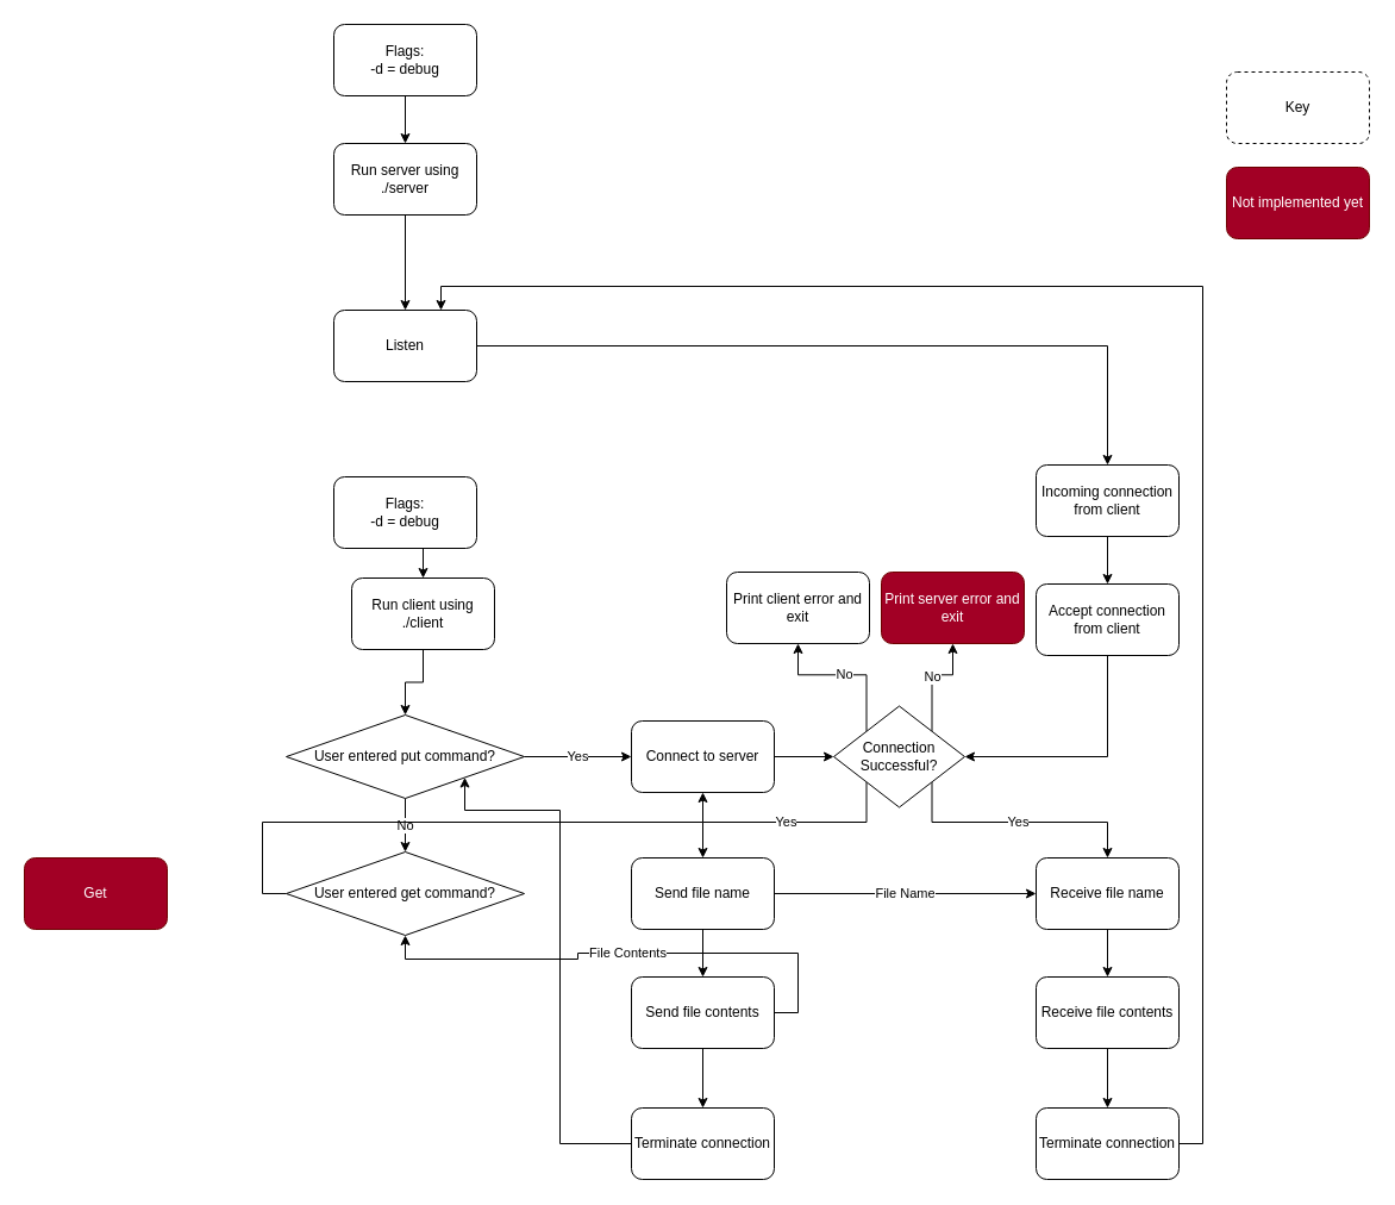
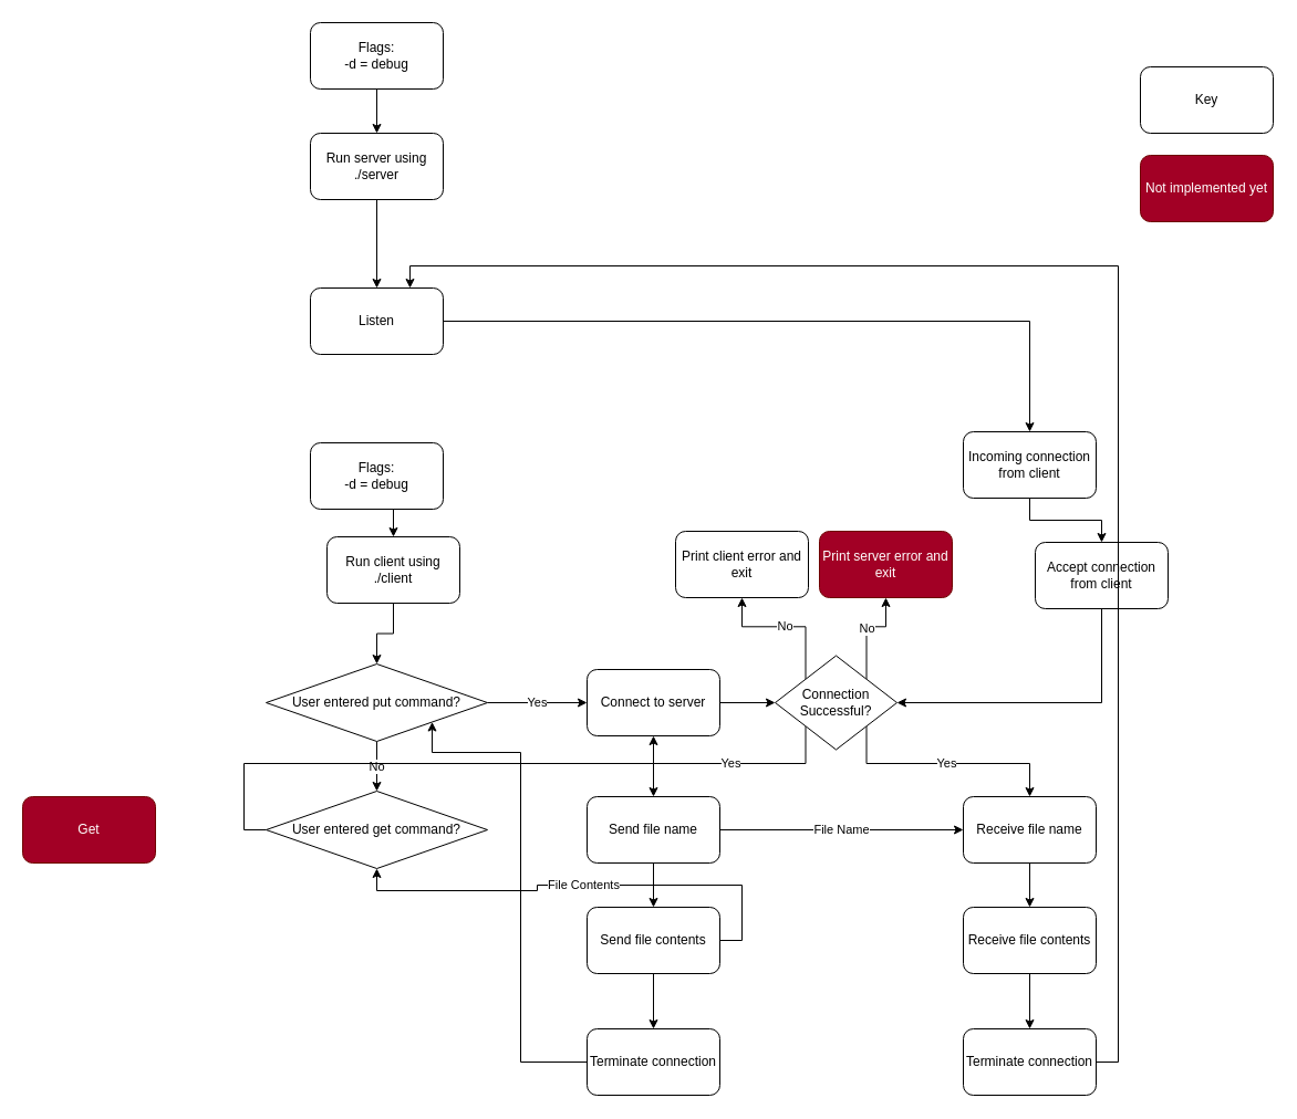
  <mxCell id="0" />
  <mxCell id="1" parent="0" />
  <mxCell id="2" style="edgeStyle=orthogonalEdgeStyle;rounded=0;orthogonalLoop=1;jettySize=auto;html=1;exitX=0.5;exitY=1;exitDx=0;exitDy=0;entryX=0.5;entryY=0;entryDx=0;entryDy=0;" edge="1" parent="1" source="3" target="14"><mxGeometry relative="1" as="geometry" /></mxCell>
  <mxCell id="3" value="Run server using ./server" style="rounded=1;whiteSpace=wrap;html=1;" vertex="1" parent="1"><mxGeometry x="280" y="120" width="120" height="60" as="geometry" /></mxCell>
  <mxCell id="4" style="edgeStyle=orthogonalEdgeStyle;rounded=0;orthogonalLoop=1;jettySize=auto;html=1;exitX=0.5;exitY=1;exitDx=0;exitDy=0;entryX=0.5;entryY=0;entryDx=0;entryDy=0;" edge="1" parent="1" source="5" target="12"><mxGeometry relative="1" as="geometry" /></mxCell>
  <mxCell id="5" value="Run client using ./client" style="rounded=1;whiteSpace=wrap;html=1;" vertex="1" parent="1"><mxGeometry x="295" y="485" width="120" height="60" as="geometry" /></mxCell>
  <mxCell id="6" style="edgeStyle=orthogonalEdgeStyle;rounded=0;orthogonalLoop=1;jettySize=auto;html=1;exitX=0.5;exitY=1;exitDx=0;exitDy=0;entryX=0.5;entryY=0;entryDx=0;entryDy=0;" edge="1" parent="1" source="7" target="3"><mxGeometry relative="1" as="geometry" /></mxCell>
  <mxCell id="7" value="Flags:&lt;div&gt;-d = debug&lt;/div&gt;" style="rounded=1;whiteSpace=wrap;html=1;" vertex="1" parent="1"><mxGeometry x="280" y="20" width="120" height="60" as="geometry" /></mxCell>
  <mxCell id="8" style="edgeStyle=orthogonalEdgeStyle;rounded=0;orthogonalLoop=1;jettySize=auto;html=1;exitX=0.5;exitY=1;exitDx=0;exitDy=0;entryX=0.5;entryY=0;entryDx=0;entryDy=0;" edge="1" parent="1" source="9" target="5"><mxGeometry relative="1" as="geometry" /></mxCell>
  <mxCell id="9" value="Flags:&lt;div&gt;-d = debug&lt;/div&gt;" style="rounded=1;whiteSpace=wrap;html=1;" vertex="1" parent="1"><mxGeometry x="280" y="400" width="120" height="60" as="geometry" /></mxCell>
  <mxCell id="10" value="Yes" style="edgeStyle=orthogonalEdgeStyle;rounded=0;orthogonalLoop=1;jettySize=auto;html=1;exitX=1;exitY=0.5;exitDx=0;exitDy=0;entryX=0;entryY=0.5;entryDx=0;entryDy=0;" edge="1" parent="1" source="12" target="16"><mxGeometry relative="1" as="geometry" /></mxCell>
  <mxCell id="11" value="No" style="edgeStyle=orthogonalEdgeStyle;rounded=0;orthogonalLoop=1;jettySize=auto;html=1;exitX=0.5;exitY=1;exitDx=0;exitDy=0;entryX=0.5;entryY=0;entryDx=0;entryDy=0;" edge="1" parent="1" source="12" target="45"><mxGeometry relative="1" as="geometry" /></mxCell>
  <mxCell id="12" value="User entered put command?" style="rhombus;whiteSpace=wrap;html=1;" vertex="1" parent="1"><mxGeometry x="240" y="600" width="200" height="70" as="geometry" /></mxCell>
  <mxCell id="13" style="edgeStyle=orthogonalEdgeStyle;rounded=0;orthogonalLoop=1;jettySize=auto;html=1;exitX=1;exitY=0.5;exitDx=0;exitDy=0;entryX=0.5;entryY=0;entryDx=0;entryDy=0;" edge="1" parent="1" source="14" target="31"><mxGeometry relative="1" as="geometry" /></mxCell>
  <mxCell id="14" value="Listen" style="rounded=1;whiteSpace=wrap;html=1;" vertex="1" parent="1"><mxGeometry x="280" y="260" width="120" height="60" as="geometry" /></mxCell>
  <mxCell id="15" style="edgeStyle=orthogonalEdgeStyle;rounded=0;orthogonalLoop=1;jettySize=auto;html=1;exitX=1;exitY=0.5;exitDx=0;exitDy=0;entryX=0;entryY=0.5;entryDx=0;entryDy=0;" edge="1" parent="1" source="16" target="23"><mxGeometry relative="1" as="geometry" /></mxCell>
  <mxCell id="16" value="Connect to server" style="rounded=1;whiteSpace=wrap;html=1;" vertex="1" parent="1"><mxGeometry x="530" y="605" width="120" height="60" as="geometry" /></mxCell>
  <mxCell id="17" style="edgeStyle=orthogonalEdgeStyle;rounded=0;orthogonalLoop=1;jettySize=auto;html=1;exitX=0.5;exitY=1;exitDx=0;exitDy=0;entryX=1;entryY=0.5;entryDx=0;entryDy=0;" edge="1" parent="1" source="18" target="23"><mxGeometry relative="1" as="geometry" /></mxCell>
- <mxCell id="18" value="Accept connection from client" style="rounded=1;whiteSpace=wrap;html=1;" vertex="1" parent="1"><mxGeometry x="870" y="490" width="120" height="60" as="geometry" /></mxCell>
+ <mxCell id="18" value="Accept connection from client" style="rounded=1;whiteSpace=wrap;html=1;" vertex="1" parent="1"><mxGeometry x="935" y="490" width="120" height="60" as="geometry" /></mxCell>
  <mxCell id="19" value="No" style="edgeStyle=orthogonalEdgeStyle;rounded=0;orthogonalLoop=1;jettySize=auto;html=1;exitX=0;exitY=0;exitDx=0;exitDy=0;" edge="1" parent="1" source="23" target="24"><mxGeometry relative="1" as="geometry"><mxPoint x="755" y="540" as="targetPoint" /></mxGeometry></mxCell>
  <mxCell id="20" value="Yes" style="edgeStyle=orthogonalEdgeStyle;rounded=0;orthogonalLoop=1;jettySize=auto;html=1;exitX=0;exitY=1;exitDx=0;exitDy=0;entryX=0.5;entryY=0;entryDx=0;entryDy=0;" edge="1" parent="1" source="23" target="27"><mxGeometry relative="1" as="geometry"><Array as="points"><mxPoint x="728" y="690" /><mxPoint y="690" x="590" /></Array></mxGeometry></mxCell>
  <mxCell id="21" value="Yes" style="edgeStyle=orthogonalEdgeStyle;rounded=0;orthogonalLoop=1;jettySize=auto;html=1;exitX=1;exitY=1;exitDx=0;exitDy=0;entryX=0.5;entryY=0;entryDx=0;entryDy=0;" edge="1" parent="1" source="23" target="29"><mxGeometry relative="1" as="geometry"><Array as="points"><mxPoint x="783" y="690" /><mxPoint x="930" y="690" /></Array></mxGeometry></mxCell>
  <mxCell id="22" value="No" style="edgeStyle=orthogonalEdgeStyle;rounded=0;orthogonalLoop=1;jettySize=auto;html=1;exitX=1;exitY=0;exitDx=0;exitDy=0;entryX=0.5;entryY=1;entryDx=0;entryDy=0;" edge="1" parent="1" source="23" target="32"><mxGeometry relative="1" as="geometry" /></mxCell>
  <mxCell id="23" value="Connection Successful?" style="rhombus;whiteSpace=wrap;html=1;" vertex="1" parent="1"><mxGeometry x="700" y="592.5" width="110" height="85" as="geometry" /></mxCell>
  <mxCell id="24" value="Print client error and exit" style="rounded=1;whiteSpace=wrap;html=1;" vertex="1" parent="1"><mxGeometry x="610" y="480" width="120" height="60" as="geometry" /></mxCell>
  <mxCell id="25" value="File Name" style="edgeStyle=orthogonalEdgeStyle;rounded=0;orthogonalLoop=1;jettySize=auto;html=1;exitX=1;exitY=0.5;exitDx=0;exitDy=0;entryX=0;entryY=0.5;entryDx=0;entryDy=0;" edge="1" parent="1" source="27" target="29"><mxGeometry relative="1" as="geometry" /></mxCell>
  <mxCell id="26" style="edgeStyle=orthogonalEdgeStyle;rounded=0;orthogonalLoop=1;jettySize=auto;html=1;exitX=0.5;exitY=1;exitDx=0;exitDy=0;entryX=0.5;entryY=0;entryDx=0;entryDy=0;" edge="1" parent="1" source="27" target="37"><mxGeometry relative="1" as="geometry" /></mxCell>
  <mxCell id="27" value="Send file name" style="rounded=1;whiteSpace=wrap;html=1;" vertex="1" parent="1"><mxGeometry x="530" y="720" width="120" height="60" as="geometry" /></mxCell>
  <mxCell id="28" style="edgeStyle=orthogonalEdgeStyle;rounded=0;orthogonalLoop=1;jettySize=auto;html=1;exitX=0.5;exitY=1;exitDx=0;exitDy=0;entryX=0.5;entryY=0;entryDx=0;entryDy=0;" edge="1" parent="1" source="29" target="39"><mxGeometry relative="1" as="geometry" /></mxCell>
  <mxCell id="29" value="Receive file name" style="rounded=1;whiteSpace=wrap;html=1;" vertex="1" parent="1"><mxGeometry x="870" y="720" width="120" height="60" as="geometry" /></mxCell>
  <mxCell id="30" style="edgeStyle=orthogonalEdgeStyle;rounded=0;orthogonalLoop=1;jettySize=auto;html=1;exitX=0.5;exitY=1;exitDx=0;exitDy=0;entryX=0.5;entryY=0;entryDx=0;entryDy=0;" edge="1" parent="1" source="31" target="18"><mxGeometry relative="1" as="geometry" /></mxCell>
  <mxCell id="31" value="Incoming connection from client" style="rounded=1;whiteSpace=wrap;html=1;" vertex="1" parent="1"><mxGeometry x="870" y="390" width="120" height="60" as="geometry" /></mxCell>
  <mxCell id="32" value="Print server error and exit" style="rounded=1;whiteSpace=wrap;html=1;fillColor=#a20025;fontColor=#ffffff;strokeColor=#6F0000;" vertex="1" parent="1"><mxGeometry x="740" y="480" width="120" height="60" as="geometry" /></mxCell>
- <mxCell id="33" value="Key" style="rounded=1;whiteSpace=wrap;html=1;dashed=1;" vertex="1" parent="1"><mxGeometry x="1030" y="60" width="120" height="60" as="geometry" /></mxCell>
+ <mxCell id="33" value="Key" style="rounded=1;whiteSpace=wrap;html=1;" vertex="1" parent="1"><mxGeometry x="1030" y="60" width="120" height="60" as="geometry" /></mxCell>
  <mxCell id="34" value="Not implemented yet" style="rounded=1;whiteSpace=wrap;html=1;fillColor=#a20025;fontColor=#ffffff;strokeColor=#6F0000;" vertex="1" parent="1"><mxGeometry x="1030" y="140" width="120" height="60" as="geometry" /></mxCell>
  <mxCell id="35" value="File Contents" style="edgeStyle=orthogonalEdgeStyle;rounded=0;orthogonalLoop=1;jettySize=auto;html=1;exitX=1;exitY=0.5;exitDx=0;exitDy=0;" edge="1" parent="1" source="37" target="45"><mxGeometry relative="1" as="geometry" /></mxCell>
  <mxCell id="36" style="edgeStyle=orthogonalEdgeStyle;rounded=0;orthogonalLoop=1;jettySize=auto;html=1;exitX=0.5;exitY=1;exitDx=0;exitDy=0;entryX=0.5;entryY=0;entryDx=0;entryDy=0;" edge="1" parent="1" source="37" target="41"><mxGeometry relative="1" as="geometry" /></mxCell>
  <mxCell id="37" value="Send file contents" style="rounded=1;whiteSpace=wrap;html=1;" vertex="1" parent="1"><mxGeometry x="530" y="820" width="120" height="60" as="geometry" /></mxCell>
  <mxCell id="38" style="edgeStyle=orthogonalEdgeStyle;rounded=0;orthogonalLoop=1;jettySize=auto;html=1;exitX=0.5;exitY=1;exitDx=0;exitDy=0;entryX=0.5;entryY=0;entryDx=0;entryDy=0;" edge="1" parent="1" source="39" target="43"><mxGeometry relative="1" as="geometry" /></mxCell>
  <mxCell id="39" value="Receive file contents" style="rounded=1;whiteSpace=wrap;html=1;" vertex="1" parent="1"><mxGeometry x="870" y="820" width="120" height="60" as="geometry" /></mxCell>
  <mxCell id="40" style="edgeStyle=orthogonalEdgeStyle;rounded=0;orthogonalLoop=1;jettySize=auto;html=1;exitX=0;exitY=0.5;exitDx=0;exitDy=0;entryX=1;entryY=1;entryDx=0;entryDy=0;" edge="1" parent="1" source="41" target="12"><mxGeometry relative="1" as="geometry"><Array as="points"><mxPoint x="470" y="960" /><mxPoint x="470" y="680" /><mxPoint x="390" y="680" /></Array></mxGeometry></mxCell>
  <mxCell id="41" value="Terminate connection" style="rounded=1;whiteSpace=wrap;html=1;" vertex="1" parent="1"><mxGeometry x="530" y="930" width="120" height="60" as="geometry" /></mxCell>
  <mxCell id="42" style="edgeStyle=orthogonalEdgeStyle;rounded=0;orthogonalLoop=1;jettySize=auto;html=1;exitX=1;exitY=0.5;exitDx=0;exitDy=0;entryX=0.75;entryY=0;entryDx=0;entryDy=0;" edge="1" parent="1" source="43" target="14"><mxGeometry relative="1" as="geometry"><mxPoint x="1120" y="220" as="targetPoint" /></mxGeometry></mxCell>
  <mxCell id="43" value="Terminate connection" style="rounded=1;whiteSpace=wrap;html=1;" vertex="1" parent="1"><mxGeometry x="870" y="930" width="120" height="60" as="geometry" /></mxCell>
  <mxCell id="44" style="edgeStyle=orthogonalEdgeStyle;rounded=0;orthogonalLoop=1;jettySize=auto;html=1;exitX=0;exitY=0.5;exitDx=0;exitDy=0;" edge="1" parent="1" source="45" target="16"><mxGeometry relative="1" as="geometry" /></mxCell>
  <mxCell id="45" value="User entered get command?" style="rhombus;whiteSpace=wrap;html=1;" vertex="1" parent="1"><mxGeometry x="240" y="715" width="200" height="70" as="geometry" /></mxCell>
  <mxCell id="46" value="Get" style="rounded=1;whiteSpace=wrap;html=1;fillColor=#a20025;fontColor=#ffffff;strokeColor=#6F0000;" vertex="1" parent="1"><mxGeometry x="20" y="720" width="120" height="60" as="geometry" /></mxCell>
